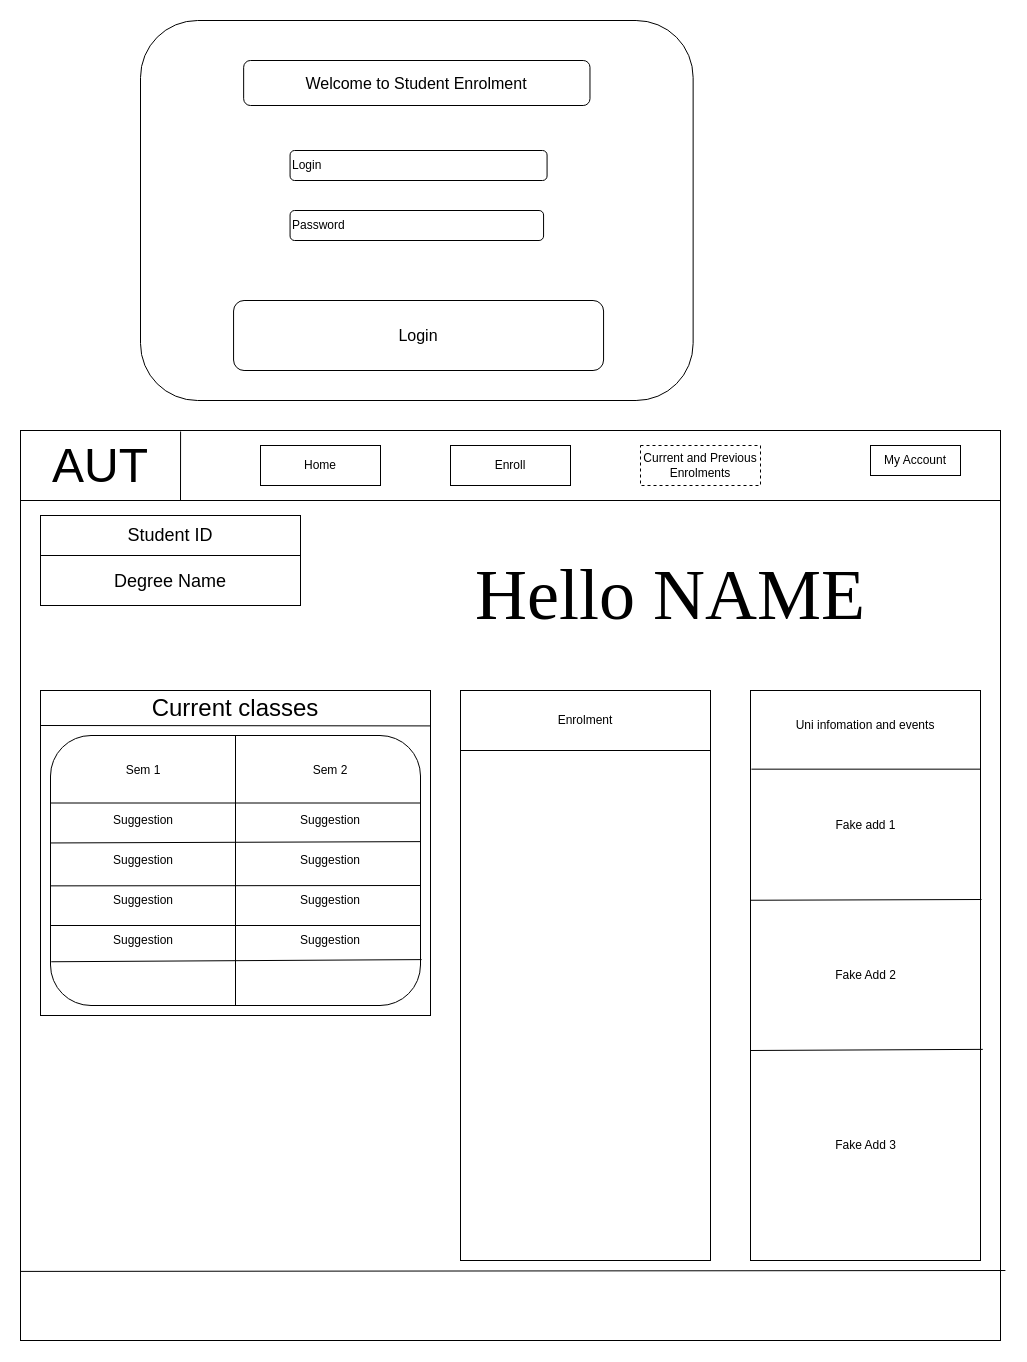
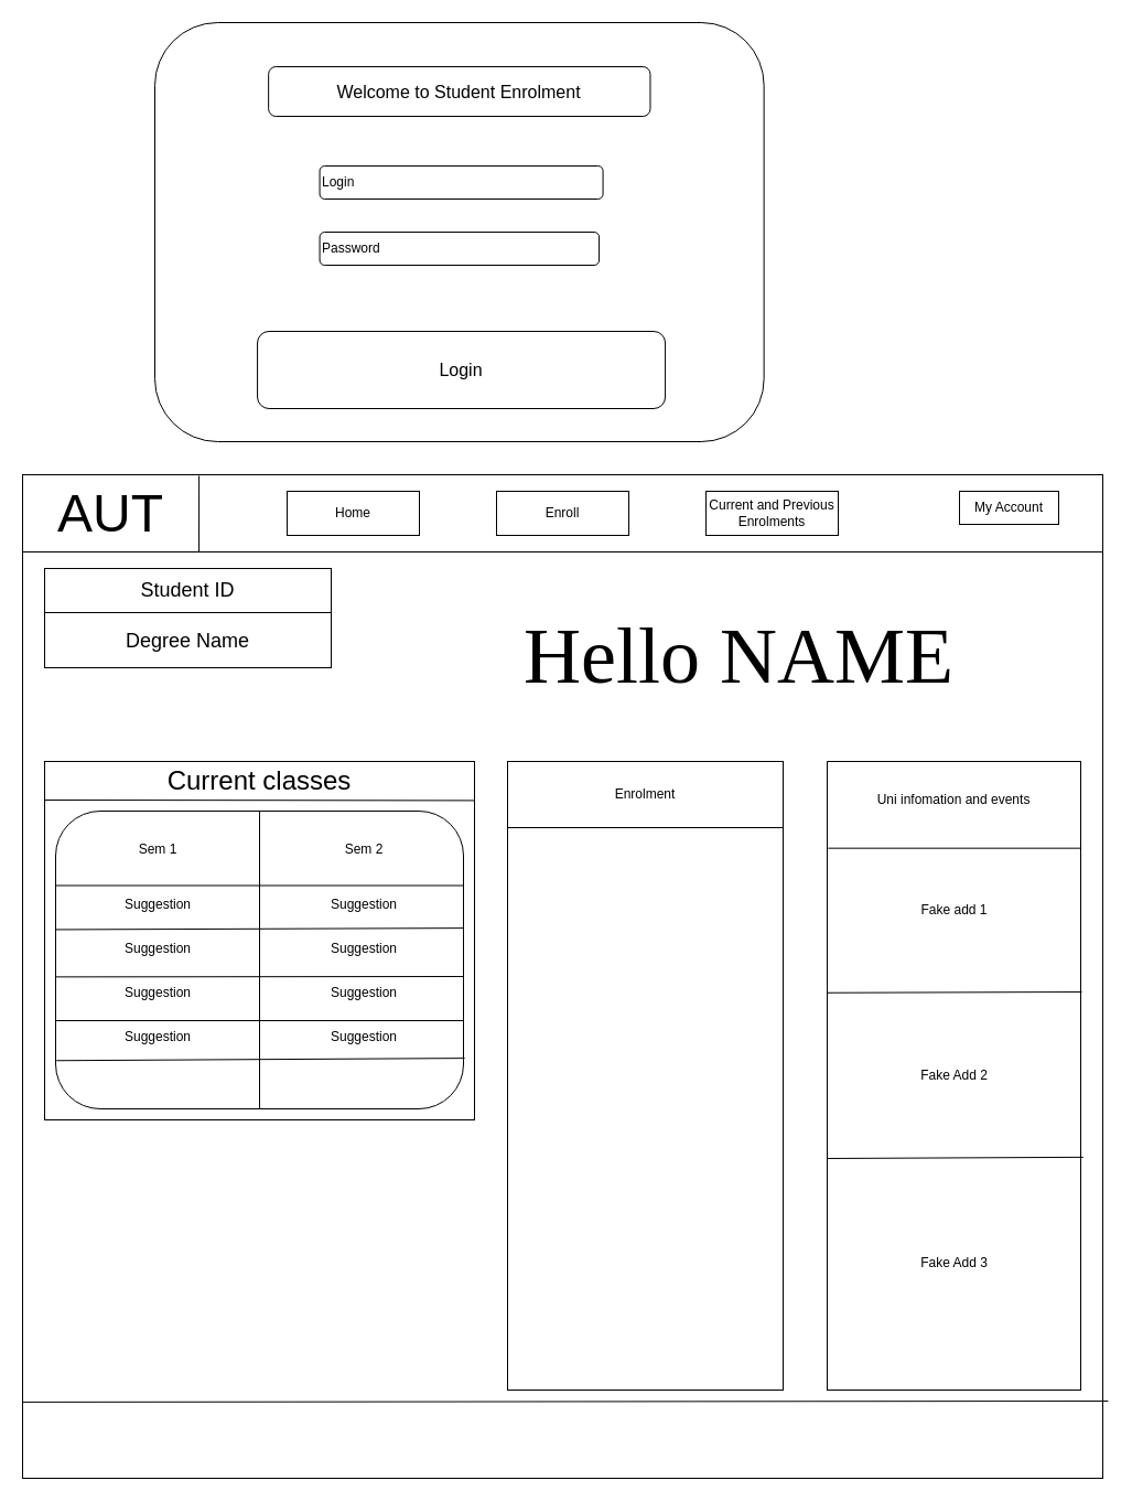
  <mxCell id="0" />
  <mxCell id="1" parent="0" />
  <mxCell id="2" value="" style="rounded=1;whiteSpace=wrap;html=1;" parent="1" vertex="1"><mxGeometry x="140" y="20" width="552.63" height="380" as="geometry" /></mxCell>
  <mxCell id="3" value="&lt;font size=&quot;3&quot;&gt;Welcome to Student Enrolment&lt;/font&gt;" style="rounded=1;whiteSpace=wrap;html=1;" parent="1" vertex="1"><mxGeometry x="243.15" y="60" width="346.32" height="45" as="geometry" /></mxCell>
  <mxCell id="4" value="Login" style="rounded=1;whiteSpace=wrap;html=1;align=left;" parent="1" vertex="1"><mxGeometry x="289.57" y="150" width="257" height="30" as="geometry" /></mxCell>
  <mxCell id="5" value="Password" style="rounded=1;whiteSpace=wrap;html=1;align=left;" parent="1" vertex="1"><mxGeometry x="289.57" y="210" width="253.5" height="30" as="geometry" /></mxCell>
  <mxCell id="6" value="&lt;font size=&quot;3&quot;&gt;Login&lt;/font&gt;" style="rounded=1;whiteSpace=wrap;html=1;" parent="1" vertex="1"><mxGeometry x="233.07" y="300" width="370" height="70" as="geometry" /></mxCell>
  <mxCell id="7" value="" style="rounded=0;whiteSpace=wrap;html=1;" parent="1" vertex="1"><mxGeometry x="20" y="430" width="980" height="910" as="geometry" /></mxCell>
  <mxCell id="8" value="" style="rounded=0;whiteSpace=wrap;html=1;" parent="1" vertex="1"><mxGeometry x="20" y="430" width="980" height="70" as="geometry" /></mxCell>
  <mxCell id="9" value="&lt;font style=&quot;font-size: 48px;&quot;&gt;AUT&lt;/font&gt;" style="text;html=1;align=center;verticalAlign=middle;whiteSpace=wrap;rounded=0;" parent="1" vertex="1"><mxGeometry x="20" y="430" width="160" height="70" as="geometry" /></mxCell>
  <mxCell id="10" value="Home" style="rounded=0;whiteSpace=wrap;html=1;" parent="1" vertex="1"><mxGeometry x="260" y="445" width="120" height="40" as="geometry" /></mxCell>
  <mxCell id="11" value="Enroll" style="rounded=0;whiteSpace=wrap;html=1;" parent="1" vertex="1"><mxGeometry x="450" y="445" width="120" height="40" as="geometry" /></mxCell>
  <mxCell id="12" value="" style="endArrow=none;html=1;rounded=0;entryX=0.824;entryY=0.014;entryDx=0;entryDy=0;entryPerimeter=0;" parent="1" edge="1"><mxGeometry width="50" height="50" relative="1" as="geometry"><mxPoint x="180" y="500" as="sourcePoint" /><mxPoint x="180.08" y="430.98" as="targetPoint" /></mxGeometry></mxCell>
- <mxCell id="13" value="Current and Previous Enrolments" style="rounded=0;whiteSpace=wrap;html=1;dashed=1;" parent="1" vertex="1"><mxGeometry x="640" y="445" width="120" height="40" as="geometry" /></mxCell>
+ <mxCell id="13" value="Current and Previous Enrolments" style="rounded=0;whiteSpace=wrap;html=1;" parent="1" vertex="1"><mxGeometry x="640" y="445" width="120" height="40" as="geometry" /></mxCell>
  <mxCell id="14" value="My Account" style="rounded=0;whiteSpace=wrap;html=1;" parent="1" vertex="1"><mxGeometry x="870" y="445" width="90" height="30" as="geometry" /></mxCell>
  <mxCell id="15" value="&lt;font face=&quot;Times New Roman&quot; style=&quot;font-size: 72px;&quot;&gt;Hello NAME&lt;/font&gt;" style="text;html=1;align=center;verticalAlign=middle;whiteSpace=wrap;rounded=0;" parent="1" vertex="1"><mxGeometry x="380" y="530.01" width="580" height="129.99" as="geometry" /></mxCell>
  <mxCell id="16" value="" style="rounded=0;whiteSpace=wrap;html=1;" parent="1" vertex="1"><mxGeometry x="40" y="515" width="260" height="90" as="geometry" /></mxCell>
  <mxCell id="17" value="&lt;font style=&quot;font-size: 18px;&quot;&gt;Student ID&lt;/font&gt;" style="text;html=1;align=center;verticalAlign=middle;whiteSpace=wrap;rounded=0;" parent="1" vertex="1"><mxGeometry x="40" y="515" width="260" height="40" as="geometry" /></mxCell>
  <mxCell id="18" value="&lt;font style=&quot;font-size: 18px;&quot;&gt;Degree Name&lt;/font&gt;" style="text;html=1;align=center;verticalAlign=middle;whiteSpace=wrap;rounded=0;" parent="1" vertex="1"><mxGeometry x="40" y="560.88" width="260" height="40" as="geometry" /></mxCell>
  <mxCell id="19" value="" style="endArrow=none;html=1;rounded=0;exitX=0;exitY=0;exitDx=0;exitDy=0;entryX=1;entryY=1;entryDx=0;entryDy=0;" parent="1" target="17" edge="1"><mxGeometry width="50" height="50" relative="1" as="geometry"><mxPoint x="40" y="555" as="sourcePoint" /><mxPoint x="290" y="555" as="targetPoint" /></mxGeometry></mxCell>
  <mxCell id="20" value="" style="endArrow=none;html=1;rounded=0;exitX=-0.004;exitY=0.954;exitDx=0;exitDy=0;exitPerimeter=0;entryX=1.001;entryY=0.953;entryDx=0;entryDy=0;entryPerimeter=0;" parent="1" edge="1"><mxGeometry width="50" height="50" relative="1" as="geometry"><mxPoint x="20" y="1270.91" as="sourcePoint" /><mxPoint x="1004.9" y="1270" as="targetPoint" /></mxGeometry></mxCell>
  <mxCell id="21" value="" style="rounded=0;whiteSpace=wrap;html=1;" parent="1" vertex="1"><mxGeometry x="750" y="690" width="230" height="570" as="geometry" /></mxCell>
  <mxCell id="22" value="" style="rounded=0;whiteSpace=wrap;html=1;" parent="1" vertex="1"><mxGeometry x="40" y="690" width="390" height="325" as="geometry" /></mxCell>
  <mxCell id="23" value="" style="rounded=0;whiteSpace=wrap;html=1;" parent="1" vertex="1"><mxGeometry x="460" y="690" width="250" height="570" as="geometry" /></mxCell>
  <mxCell id="24" value="" style="endArrow=none;html=1;rounded=0;exitX=0.004;exitY=0.138;exitDx=0;exitDy=0;exitPerimeter=0;entryX=1;entryY=0.138;entryDx=0;entryDy=0;entryPerimeter=0;" parent="1" source="21" target="21" edge="1"><mxGeometry width="50" height="50" relative="1" as="geometry"><mxPoint x="790" y="820" as="sourcePoint" /><mxPoint x="840" y="770" as="targetPoint" /></mxGeometry></mxCell>
  <mxCell id="25" value="" style="endArrow=none;html=1;rounded=0;exitX=0.001;exitY=0.368;exitDx=0;exitDy=0;exitPerimeter=0;" parent="1" source="21" edge="1"><mxGeometry width="50" height="50" relative="1" as="geometry"><mxPoint x="800" y="950" as="sourcePoint" /><mxPoint x="981" y="899" as="targetPoint" /></mxGeometry></mxCell>
  <mxCell id="26" value="" style="endArrow=none;html=1;rounded=0;exitX=-0.008;exitY=0.613;exitDx=0;exitDy=0;exitPerimeter=0;entryX=1.002;entryY=0.611;entryDx=0;entryDy=0;entryPerimeter=0;" parent="1" edge="1"><mxGeometry width="50" height="50" relative="1" as="geometry"><mxPoint x="750" y="1050" as="sourcePoint" /><mxPoint x="982.3" y="1048.86" as="targetPoint" /></mxGeometry></mxCell>
  <mxCell id="27" value="Uni infomation and events" style="text;html=1;align=center;verticalAlign=middle;whiteSpace=wrap;rounded=0;" parent="1" vertex="1"><mxGeometry x="765" y="710" width="200" height="30" as="geometry" /></mxCell>
  <mxCell id="28" value="" style="endArrow=none;html=1;rounded=0;entryX=1.008;entryY=0.109;entryDx=0;entryDy=0;entryPerimeter=0;" parent="1" edge="1"><mxGeometry width="50" height="50" relative="1" as="geometry"><mxPoint x="40" y="725" as="sourcePoint" /><mxPoint x="430" y="725.425" as="targetPoint" /></mxGeometry></mxCell>
  <mxCell id="29" value="&lt;font style=&quot;font-size: 24px;&quot;&gt;Current classes&lt;/font&gt;" style="text;html=1;align=center;verticalAlign=middle;whiteSpace=wrap;rounded=0;" parent="1" vertex="1"><mxGeometry x="40" y="690" width="390" height="35" as="geometry" /></mxCell>
  <mxCell id="30" value="" style="rounded=1;whiteSpace=wrap;html=1;" parent="1" vertex="1"><mxGeometry x="50" y="735" width="370" height="270" as="geometry" /></mxCell>
  <mxCell id="31" value="" style="endArrow=none;html=1;rounded=0;exitX=0;exitY=0.25;exitDx=0;exitDy=0;entryX=1;entryY=0.25;entryDx=0;entryDy=0;" parent="1" source="30" target="30" edge="1"><mxGeometry width="50" height="50" relative="1" as="geometry"><mxPoint x="80" y="825" as="sourcePoint" /><mxPoint x="130" y="775" as="targetPoint" /></mxGeometry></mxCell>
  <mxCell id="32" value="" style="endArrow=none;html=1;rounded=0;exitX=0.5;exitY=1;exitDx=0;exitDy=0;" parent="1" source="30" edge="1"><mxGeometry width="50" height="50" relative="1" as="geometry"><mxPoint x="200" y="915" as="sourcePoint" /><mxPoint x="235" y="805" as="targetPoint" /></mxGeometry></mxCell>
  <mxCell id="33" value="" style="endArrow=none;html=1;rounded=0;exitX=0.001;exitY=0.398;exitDx=0;exitDy=0;exitPerimeter=0;entryX=1.001;entryY=0.393;entryDx=0;entryDy=0;entryPerimeter=0;" parent="1" source="30" target="30" edge="1"><mxGeometry width="50" height="50" relative="1" as="geometry"><mxPoint x="140" y="905" as="sourcePoint" /><mxPoint x="235" y="842" as="targetPoint" /></mxGeometry></mxCell>
  <mxCell id="34" value="" style="endArrow=none;html=1;rounded=0;exitX=0.004;exitY=0.631;exitDx=0;exitDy=0;exitPerimeter=0;" parent="1" edge="1"><mxGeometry width="50" height="50" relative="1" as="geometry"><mxPoint x="50" y="885.37" as="sourcePoint" /><mxPoint x="420" y="885" as="targetPoint" /></mxGeometry></mxCell>
  <mxCell id="35" value="" style="endArrow=none;html=1;rounded=0;exitX=-0.005;exitY=0.697;exitDx=0;exitDy=0;exitPerimeter=0;" parent="1" edge="1"><mxGeometry width="50" height="50" relative="1" as="geometry"><mxPoint x="50" y="925" as="sourcePoint" /><mxPoint x="420" y="925" as="targetPoint" /></mxGeometry></mxCell>
  <mxCell id="36" value="" style="endArrow=none;html=1;rounded=0;exitX=0.002;exitY=0.838;exitDx=0;exitDy=0;exitPerimeter=0;entryX=1.003;entryY=0.83;entryDx=0;entryDy=0;entryPerimeter=0;" parent="1" source="30" target="30" edge="1"><mxGeometry width="50" height="50" relative="1" as="geometry"><mxPoint x="90" y="995" as="sourcePoint" /><mxPoint x="140" y="945" as="targetPoint" /></mxGeometry></mxCell>
  <mxCell id="37" value="" style="endArrow=none;html=1;rounded=0;entryX=0.5;entryY=0;entryDx=0;entryDy=0;" parent="1" target="30" edge="1"><mxGeometry width="50" height="50" relative="1" as="geometry"><mxPoint x="235" y="1005" as="sourcePoint" /><mxPoint x="260" y="755" as="targetPoint" /></mxGeometry></mxCell>
  <mxCell id="38" value="Suggestion" style="text;html=1;align=center;verticalAlign=middle;whiteSpace=wrap;rounded=0;" parent="1" vertex="1"><mxGeometry x="53.07" y="805" width="180" height="30" as="geometry" /></mxCell>
  <mxCell id="39" value="Suggestion" style="text;html=1;align=center;verticalAlign=middle;whiteSpace=wrap;rounded=0;" parent="1" vertex="1"><mxGeometry x="53.07" y="845" width="180" height="30" as="geometry" /></mxCell>
  <mxCell id="40" value="Suggestion" style="text;html=1;align=center;verticalAlign=middle;whiteSpace=wrap;rounded=0;" parent="1" vertex="1"><mxGeometry x="240" y="805" width="180" height="30" as="geometry" /></mxCell>
  <mxCell id="41" value="Suggestion" style="text;html=1;align=center;verticalAlign=middle;whiteSpace=wrap;rounded=0;" parent="1" vertex="1"><mxGeometry x="240" y="845" width="180" height="30" as="geometry" /></mxCell>
  <mxCell id="42" value="Suggestion" style="text;html=1;align=center;verticalAlign=middle;whiteSpace=wrap;rounded=0;" parent="1" vertex="1"><mxGeometry x="53.07" y="885" width="180" height="30" as="geometry" /></mxCell>
  <mxCell id="43" value="Suggestion" style="text;html=1;align=center;verticalAlign=middle;whiteSpace=wrap;rounded=0;" parent="1" vertex="1"><mxGeometry x="240" y="885" width="180" height="30" as="geometry" /></mxCell>
  <mxCell id="44" value="Suggestion" style="text;html=1;align=center;verticalAlign=middle;whiteSpace=wrap;rounded=0;" parent="1" vertex="1"><mxGeometry x="53.07" y="925" width="180" height="30" as="geometry" /></mxCell>
  <mxCell id="45" value="Suggestion" style="text;html=1;align=center;verticalAlign=middle;whiteSpace=wrap;rounded=0;" parent="1" vertex="1"><mxGeometry x="240" y="925" width="180" height="30" as="geometry" /></mxCell>
  <mxCell id="46" value="Sem 1" style="text;html=1;align=center;verticalAlign=middle;whiteSpace=wrap;rounded=0;" parent="1" vertex="1"><mxGeometry x="73.07" y="755" width="140" height="30" as="geometry" /></mxCell>
  <mxCell id="47" value="Sem 2" style="text;html=1;align=center;verticalAlign=middle;whiteSpace=wrap;rounded=0;" parent="1" vertex="1"><mxGeometry x="255" y="755" width="150" height="30" as="geometry" /></mxCell>
  <mxCell id="48" value="Fake add 1" style="text;html=1;align=center;verticalAlign=middle;whiteSpace=wrap;rounded=0;" parent="1" vertex="1"><mxGeometry x="817.5" y="810" width="95" height="30" as="geometry" /></mxCell>
  <mxCell id="49" value="Fake Add 2" style="text;html=1;align=center;verticalAlign=middle;whiteSpace=wrap;rounded=0;" parent="1" vertex="1"><mxGeometry x="822.5" y="960" width="85" height="30" as="geometry" /></mxCell>
  <mxCell id="50" value="Fake Add 3" style="text;html=1;align=center;verticalAlign=middle;whiteSpace=wrap;rounded=0;" parent="1" vertex="1"><mxGeometry x="827.5" y="1130" width="75" height="30" as="geometry" /></mxCell>
  <mxCell id="51" value="" style="endArrow=none;html=1;rounded=0;" parent="1" edge="1"><mxGeometry width="50" height="50" relative="1" as="geometry"><mxPoint x="460" y="750" as="sourcePoint" /><mxPoint x="710" y="750" as="targetPoint" /></mxGeometry></mxCell>
  <mxCell id="52" value="Enrolment" style="text;html=1;align=center;verticalAlign=middle;whiteSpace=wrap;rounded=0;" parent="1" vertex="1"><mxGeometry x="480" y="700" width="210" height="40" as="geometry" /></mxCell>
